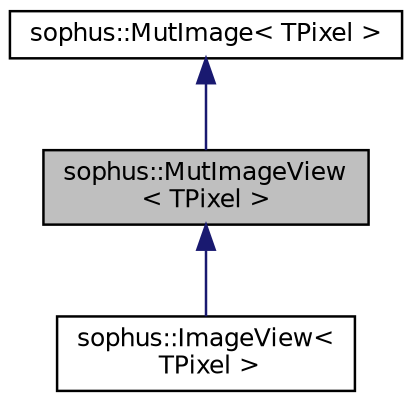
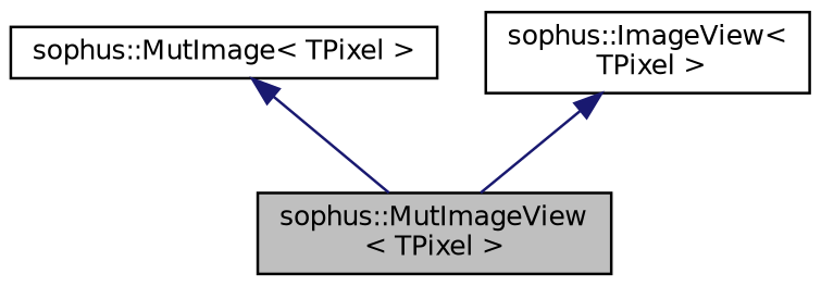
  digraph {
    node [color=black fillcolor=white fontname=Helvetica fontsize=10 shape=record style=filled]
    edge [color=midnightblue dir=back fontname=Helvetica fontsize=10 labelfontname=Helvetica labelfontsize=10 style=solid]
    n1 [fillcolor=grey75 fontcolor=black height=0.2 label="sophus::MutImageView\l\< TPixel \>" width=0.4]
    n2 [height=0.2 label="sophus::MutImage\< TPixel \>" width=0.4]
    n3 [height=0.2 label="sophus::ImageView\<\l TPixel \>" width=0.4]
    n2 -> n1
-   n1 -> n3
+   n3 -> n1
  }
